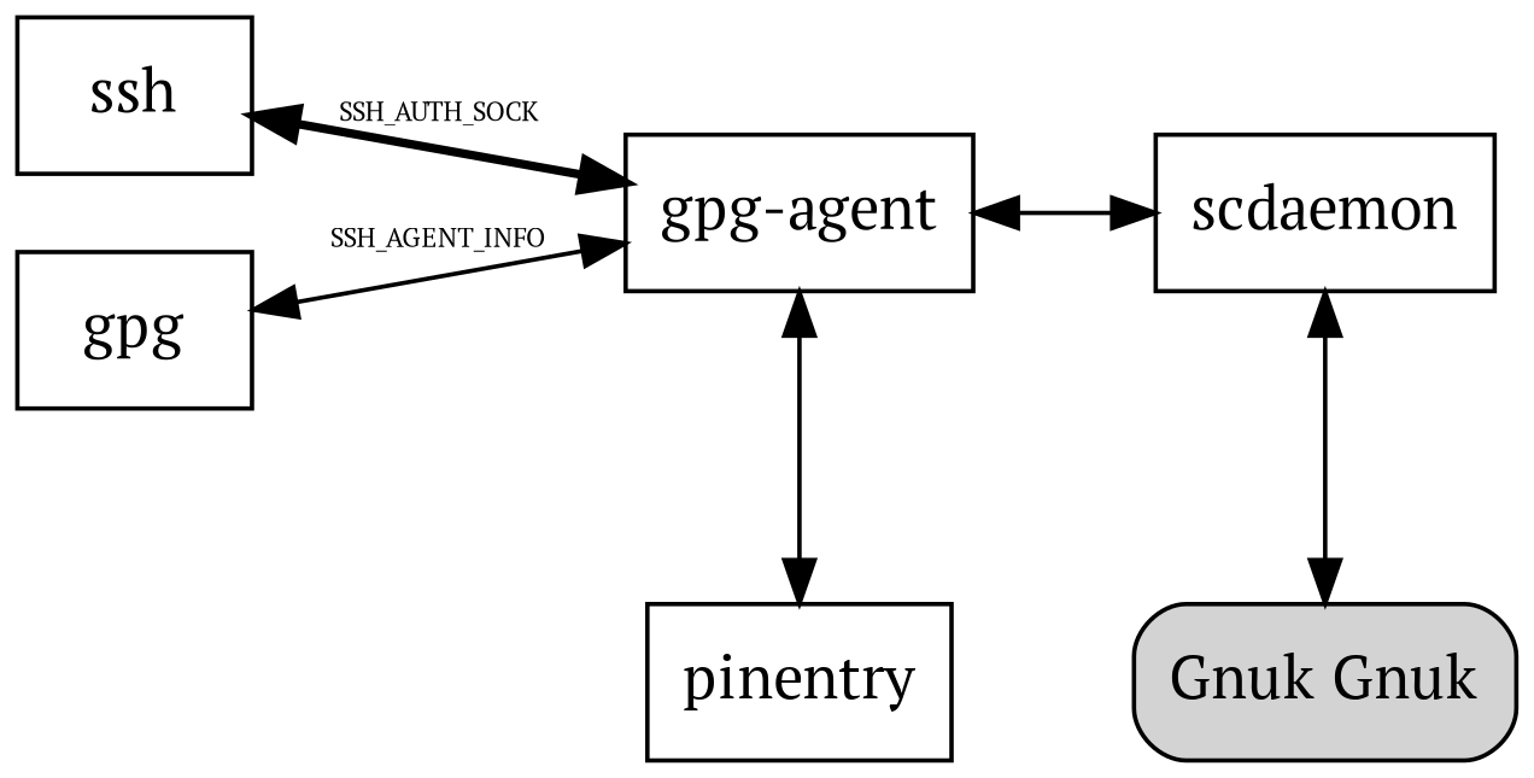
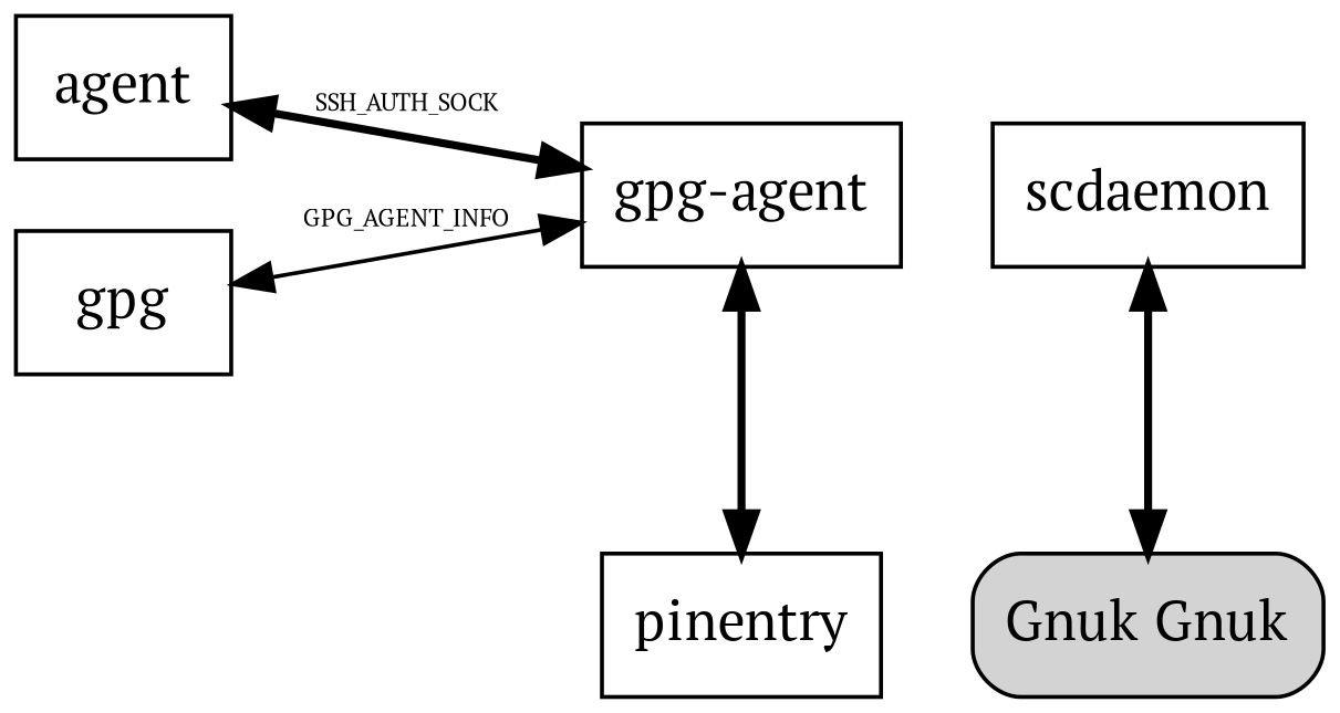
  graph {
    fontname="PT Serif"
    rank=same
    rankdir=LR
    spline=true
    node [fontname="PT Serif" shape=box]
    edge [dir=both fontname="PT Serif"]
    n1 [label="gpg-agent"]
    pinentry
    scdaemon
    n4 [label="Gnuk Gnuk" style="rounded,filled"]
-   ssh
+   ssh [label=agent]
    gpg
    subgraph sub_1 {
      rankdir=TB
      n1
      pinentry
    }
    subgraph sub_2 {
      rank=sink
      rankdir=TB
      scdaemon
      n4
    }
-   n1 -- pinentry [constraint=false minlen=2]
-   n1 -- scdaemon
-   scdaemon -- n4 [minlen=2 style=solid]
+   n1 -- pinentry [constraint=false minlen=2 style=bold]
+   scdaemon -- n4 [minlen=2 style=bold]
    ssh -- n1 [fontsize=6 label=SSH_AUTH_SOCK style=bold]
-   gpg -- n1 [fontsize=6 label=SSH_AGENT_INFO]
+   gpg -- n1 [fontsize=6 label=GPG_AGENT_INFO]
  }
